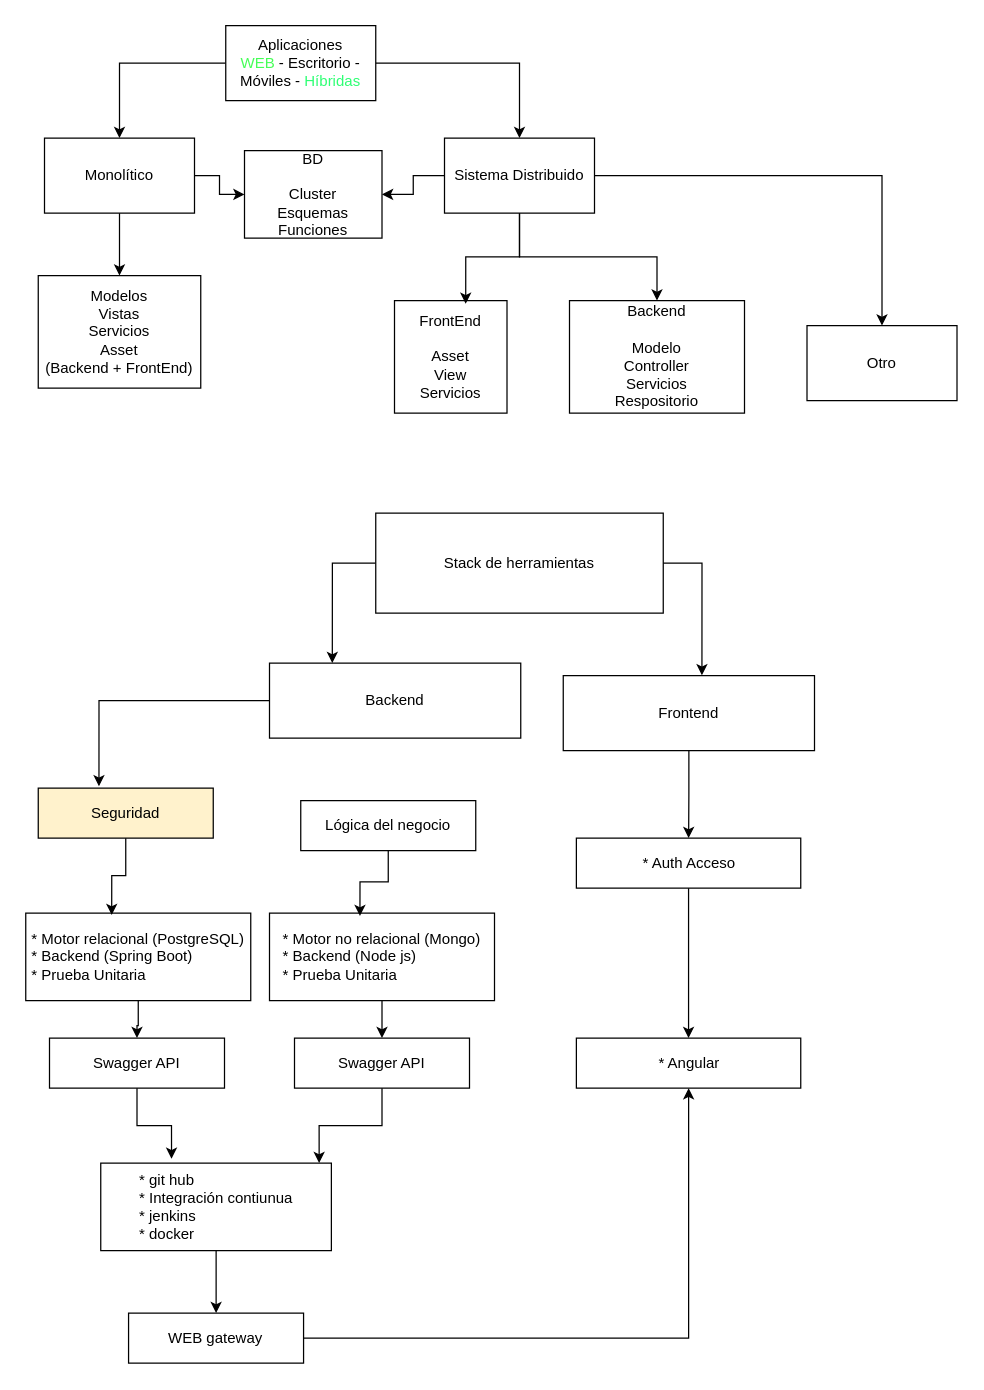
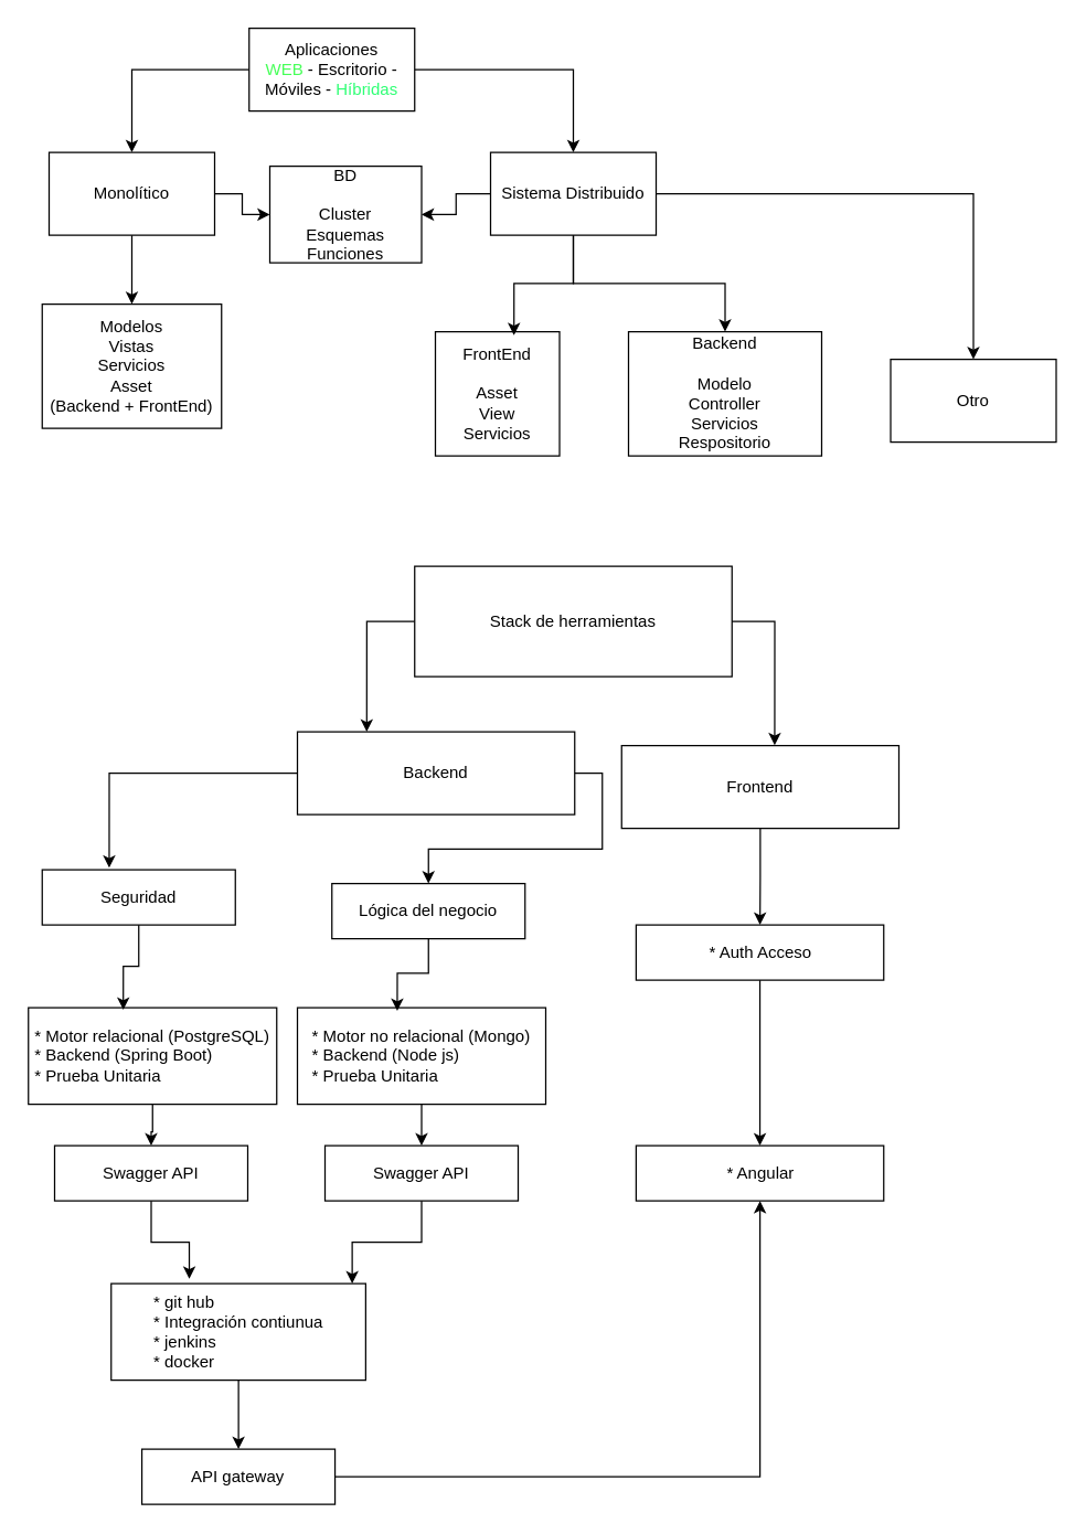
  <mxCell id="0" />
  <mxCell id="1" parent="0" />
  <mxCell id="2" style="edgeStyle=orthogonalEdgeStyle;rounded=0;orthogonalLoop=1;jettySize=auto;html=1;entryX=0.5;entryY=0;entryDx=0;entryDy=0;" edge="1" parent="1" source="4" target="12"><mxGeometry relative="1" as="geometry" /></mxCell>
  <mxCell id="3" style="edgeStyle=orthogonalEdgeStyle;rounded=0;orthogonalLoop=1;jettySize=auto;html=1;exitX=1;exitY=0.5;exitDx=0;exitDy=0;entryX=0;entryY=0.5;entryDx=0;entryDy=0;" edge="1" parent="1" source="4" target="14"><mxGeometry relative="1" as="geometry" /></mxCell>
  <mxCell id="4" value="Monolítico" style="rounded=0;whiteSpace=wrap;html=1;" vertex="1" parent="1"><mxGeometry x="35" y="110" width="120" height="60" as="geometry" /></mxCell>
  <mxCell id="5" style="edgeStyle=orthogonalEdgeStyle;rounded=0;orthogonalLoop=1;jettySize=auto;html=1;" edge="1" parent="1" source="8" target="14"><mxGeometry relative="1" as="geometry" /></mxCell>
  <mxCell id="6" style="edgeStyle=orthogonalEdgeStyle;rounded=0;orthogonalLoop=1;jettySize=auto;html=1;" edge="1" parent="1" source="8" target="15"><mxGeometry relative="1" as="geometry" /></mxCell>
  <mxCell id="7" style="edgeStyle=orthogonalEdgeStyle;rounded=0;orthogonalLoop=1;jettySize=auto;html=1;entryX=0.5;entryY=0;entryDx=0;entryDy=0;" edge="1" parent="1" source="8" target="17"><mxGeometry relative="1" as="geometry" /></mxCell>
  <mxCell id="8" value="Sistema Distribuido" style="rounded=0;whiteSpace=wrap;html=1;" vertex="1" parent="1"><mxGeometry x="355" y="110" width="120" height="60" as="geometry" /></mxCell>
  <mxCell id="9" style="edgeStyle=orthogonalEdgeStyle;rounded=0;orthogonalLoop=1;jettySize=auto;html=1;exitX=0;exitY=0.5;exitDx=0;exitDy=0;" edge="1" parent="1" source="11" target="4"><mxGeometry relative="1" as="geometry"><mxPoint x="185" y="50" as="sourcePoint" /></mxGeometry></mxCell>
  <mxCell id="10" style="edgeStyle=orthogonalEdgeStyle;rounded=0;orthogonalLoop=1;jettySize=auto;html=1;exitX=1;exitY=0.5;exitDx=0;exitDy=0;" edge="1" parent="1" source="11" target="8"><mxGeometry relative="1" as="geometry"><mxPoint x="310" y="60" as="sourcePoint" /></mxGeometry></mxCell>
  <mxCell id="11" value="Aplicaciones&lt;br&gt;&lt;font color=&quot;#45ff57&quot;&gt;WEB&lt;/font&gt; - Escritorio - Móviles - &lt;font color=&quot;#2eff74&quot;&gt;Híbridas&lt;/font&gt;" style="rounded=0;whiteSpace=wrap;html=1;" vertex="1" parent="1"><mxGeometry x="180" y="20" width="120" height="60" as="geometry" /></mxCell>
  <mxCell id="12" value="Modelos&lt;br&gt;Vistas&lt;br&gt;Servicios&lt;br&gt;Asset&lt;br&gt;(Backend + FrontEnd)" style="rounded=0;whiteSpace=wrap;html=1;" vertex="1" parent="1"><mxGeometry x="30" y="220" width="130" height="90" as="geometry" /></mxCell>
  <mxCell id="13" value="FrontEnd&lt;br&gt;&lt;br&gt;Asset&lt;br&gt;View&lt;br&gt;Servicios" style="rounded=0;whiteSpace=wrap;html=1;" vertex="1" parent="1"><mxGeometry x="315" y="240" width="90" height="90" as="geometry" /></mxCell>
  <mxCell id="14" value="BD&lt;br&gt;&lt;br&gt;Cluster&lt;br&gt;Esquemas&lt;br&gt;Funciones" style="rounded=0;whiteSpace=wrap;html=1;" vertex="1" parent="1"><mxGeometry x="195" y="120" width="110" height="70" as="geometry" /></mxCell>
  <mxCell id="15" value="Backend&lt;br&gt;&lt;br&gt;Modelo&lt;br&gt;Controller&lt;br&gt;Servicios&lt;br&gt;Respositorio" style="rounded=0;whiteSpace=wrap;html=1;" vertex="1" parent="1"><mxGeometry x="455" y="240" width="140" height="90" as="geometry" /></mxCell>
  <mxCell id="16" style="edgeStyle=orthogonalEdgeStyle;rounded=0;orthogonalLoop=1;jettySize=auto;html=1;entryX=0.633;entryY=0.028;entryDx=0;entryDy=0;entryPerimeter=0;" edge="1" parent="1" source="8" target="13"><mxGeometry relative="1" as="geometry" /></mxCell>
  <mxCell id="17" value="Otro" style="rounded=0;whiteSpace=wrap;html=1;" vertex="1" parent="1"><mxGeometry x="645" y="260" width="120" height="60" as="geometry" /></mxCell>
+ <mxCell id="18" style="edgeStyle=orthogonalEdgeStyle;rounded=0;orthogonalLoop=1;jettySize=auto;html=1;entryX=0.5;entryY=0;entryDx=0;entryDy=0;exitX=1;exitY=0.5;exitDx=0;exitDy=0;" edge="1" parent="1" source="19" target="21"><mxGeometry relative="1" as="geometry"><mxPoint x="490" y="690" as="targetPoint" /></mxGeometry></mxCell>
  <mxCell id="19" value="Backend" style="rounded=0;whiteSpace=wrap;html=1;" vertex="1" parent="1"><mxGeometry x="215" y="530" width="201" height="60" as="geometry" /></mxCell>
- <mxCell id="20" value="Seguridad" style="rounded=0;whiteSpace=wrap;html=1;fillColor=#fff2cc;" vertex="1" parent="1"><mxGeometry x="30" y="630" width="140" height="40" as="geometry" /></mxCell>
+ <mxCell id="20" value="Seguridad" style="rounded=0;whiteSpace=wrap;html=1;" vertex="1" parent="1"><mxGeometry x="30" y="630" width="140" height="40" as="geometry" /></mxCell>
  <mxCell id="21" value="Lógica del negocio" style="rounded=0;whiteSpace=wrap;html=1;" vertex="1" parent="1"><mxGeometry x="240" y="640" width="140" height="40" as="geometry" /></mxCell>
  <mxCell id="22" style="edgeStyle=orthogonalEdgeStyle;rounded=0;orthogonalLoop=1;jettySize=auto;html=1;entryX=0.347;entryY=-0.035;entryDx=0;entryDy=0;entryPerimeter=0;" edge="1" parent="1" source="19" target="20"><mxGeometry relative="1" as="geometry" /></mxCell>
  <mxCell id="23" value="" style="edgeStyle=orthogonalEdgeStyle;rounded=0;orthogonalLoop=1;jettySize=auto;html=1;" edge="1" parent="1" source="24" target="33"><mxGeometry relative="1" as="geometry" /></mxCell>
  <mxCell id="24" value="&lt;div style=&quot;text-align: left;&quot;&gt;&lt;span style=&quot;background-color: initial;&quot;&gt;* Motor relacional (PostgreSQL)&lt;/span&gt;&lt;/div&gt;&lt;div style=&quot;text-align: left;&quot;&gt;&lt;span style=&quot;background-color: initial;&quot;&gt;* Backend (Spring Boot)&lt;/span&gt;&lt;/div&gt;&lt;div style=&quot;text-align: left;&quot;&gt;&lt;span style=&quot;background-color: initial;&quot;&gt;* Prueba Unitaria&lt;/span&gt;&lt;/div&gt;" style="rounded=0;whiteSpace=wrap;html=1;" vertex="1" parent="1"><mxGeometry x="20" y="730" width="180" height="70" as="geometry" /></mxCell>
  <mxCell id="25" style="edgeStyle=orthogonalEdgeStyle;rounded=0;orthogonalLoop=1;jettySize=auto;html=1;entryX=0.382;entryY=0.021;entryDx=0;entryDy=0;entryPerimeter=0;" edge="1" parent="1" source="20" target="24"><mxGeometry relative="1" as="geometry" /></mxCell>
  <mxCell id="26" value="" style="edgeStyle=orthogonalEdgeStyle;rounded=0;orthogonalLoop=1;jettySize=auto;html=1;" edge="1" parent="1" source="27" target="34"><mxGeometry relative="1" as="geometry" /></mxCell>
  <mxCell id="27" value="&lt;div style=&quot;text-align: left;&quot;&gt;&lt;span style=&quot;background-color: initial;&quot;&gt;* Motor no relacional (Mongo)&lt;/span&gt;&lt;/div&gt;&lt;div style=&quot;text-align: left;&quot;&gt;&lt;span style=&quot;background-color: initial;&quot;&gt;* Backend (Node js)&lt;/span&gt;&lt;/div&gt;&lt;div style=&quot;text-align: left;&quot;&gt;&lt;span style=&quot;background-color: initial;&quot;&gt;* Prueba Unitaria&lt;/span&gt;&lt;/div&gt;" style="rounded=0;whiteSpace=wrap;html=1;" vertex="1" parent="1"><mxGeometry x="215" y="730" width="180" height="70" as="geometry" /></mxCell>
  <mxCell id="28" style="edgeStyle=orthogonalEdgeStyle;rounded=0;orthogonalLoop=1;jettySize=auto;html=1;entryX=0.25;entryY=0;entryDx=0;entryDy=0;exitX=0;exitY=0.5;exitDx=0;exitDy=0;" edge="1" parent="1" source="29" target="19"><mxGeometry relative="1" as="geometry" /></mxCell>
  <mxCell id="29" value="Stack de herramientas" style="rounded=0;whiteSpace=wrap;html=1;" vertex="1" parent="1"><mxGeometry x="300" y="410" width="230" height="80" as="geometry" /></mxCell>
  <mxCell id="30" style="edgeStyle=orthogonalEdgeStyle;rounded=0;orthogonalLoop=1;jettySize=auto;html=1;entryX=0.402;entryY=0.032;entryDx=0;entryDy=0;entryPerimeter=0;" edge="1" parent="1" source="21" target="27"><mxGeometry relative="1" as="geometry" /></mxCell>
  <mxCell id="31" value="" style="edgeStyle=orthogonalEdgeStyle;rounded=0;orthogonalLoop=1;jettySize=auto;html=1;" edge="1" parent="1" source="32" target="36"><mxGeometry relative="1" as="geometry" /></mxCell>
  <mxCell id="32" value="Frontend" style="rounded=0;whiteSpace=wrap;html=1;" vertex="1" parent="1"><mxGeometry x="450" y="540" width="201" height="60" as="geometry" /></mxCell>
  <mxCell id="33" value="Swagger API" style="rounded=0;whiteSpace=wrap;html=1;" vertex="1" parent="1"><mxGeometry x="39" y="830" width="140" height="40" as="geometry" /></mxCell>
  <mxCell id="34" value="Swagger API" style="rounded=0;whiteSpace=wrap;html=1;" vertex="1" parent="1"><mxGeometry x="235" y="830" width="140" height="40" as="geometry" /></mxCell>
  <mxCell id="35" value="" style="edgeStyle=orthogonalEdgeStyle;rounded=0;orthogonalLoop=1;jettySize=auto;html=1;" edge="1" parent="1" source="36" target="37"><mxGeometry relative="1" as="geometry" /></mxCell>
  <mxCell id="36" value="&lt;div style=&quot;text-align: left;&quot;&gt;* Auth Acceso&lt;/div&gt;" style="rounded=0;whiteSpace=wrap;html=1;" vertex="1" parent="1"><mxGeometry x="460.5" y="670" width="179.5" height="40" as="geometry" /></mxCell>
  <mxCell id="37" value="&lt;div style=&quot;text-align: left;&quot;&gt;* Angular&lt;/div&gt;" style="rounded=0;whiteSpace=wrap;html=1;" vertex="1" parent="1"><mxGeometry x="460.5" y="830" width="179.5" height="40" as="geometry" /></mxCell>
  <mxCell id="38" style="edgeStyle=orthogonalEdgeStyle;rounded=0;orthogonalLoop=1;jettySize=auto;html=1;entryX=0.552;entryY=-0.005;entryDx=0;entryDy=0;entryPerimeter=0;exitX=1;exitY=0.5;exitDx=0;exitDy=0;" edge="1" parent="1" source="29" target="32"><mxGeometry relative="1" as="geometry"><mxPoint x="600" y="460" as="sourcePoint" /></mxGeometry></mxCell>
  <mxCell id="39" value="" style="edgeStyle=orthogonalEdgeStyle;rounded=0;orthogonalLoop=1;jettySize=auto;html=1;" edge="1" parent="1" source="40" target="44"><mxGeometry relative="1" as="geometry" /></mxCell>
  <mxCell id="40" value="&lt;div style=&quot;text-align: left;&quot;&gt;* git hub&lt;/div&gt;&lt;div style=&quot;text-align: left;&quot;&gt;* Integración contiunua&lt;/div&gt;&lt;div style=&quot;text-align: left;&quot;&gt;* jenkins&lt;/div&gt;&lt;div style=&quot;text-align: left;&quot;&gt;* docker&lt;/div&gt;" style="rounded=0;whiteSpace=wrap;html=1;" vertex="1" parent="1"><mxGeometry x="80" y="930" width="184.5" height="70" as="geometry" /></mxCell>
  <mxCell id="41" style="edgeStyle=orthogonalEdgeStyle;rounded=0;orthogonalLoop=1;jettySize=auto;html=1;entryX=0.307;entryY=-0.05;entryDx=0;entryDy=0;entryPerimeter=0;" edge="1" parent="1" source="33" target="40"><mxGeometry relative="1" as="geometry" /></mxCell>
  <mxCell id="42" style="edgeStyle=orthogonalEdgeStyle;rounded=0;orthogonalLoop=1;jettySize=auto;html=1;entryX=0.947;entryY=0;entryDx=0;entryDy=0;entryPerimeter=0;" edge="1" parent="1" source="34" target="40"><mxGeometry relative="1" as="geometry" /></mxCell>
  <mxCell id="43" style="edgeStyle=orthogonalEdgeStyle;rounded=0;orthogonalLoop=1;jettySize=auto;html=1;" edge="1" parent="1" source="44" target="37"><mxGeometry relative="1" as="geometry" /></mxCell>
- <mxCell id="44" value="WEB&amp;nbsp;gateway" style="rounded=0;whiteSpace=wrap;html=1;" vertex="1" parent="1"><mxGeometry x="102.25" y="1050" width="140" height="40" as="geometry" /></mxCell>
+ <mxCell id="44" value="API&amp;nbsp;gateway" style="rounded=0;whiteSpace=wrap;html=1;" vertex="1" parent="1"><mxGeometry x="102.25" y="1050" width="140" height="40" as="geometry" /></mxCell>
